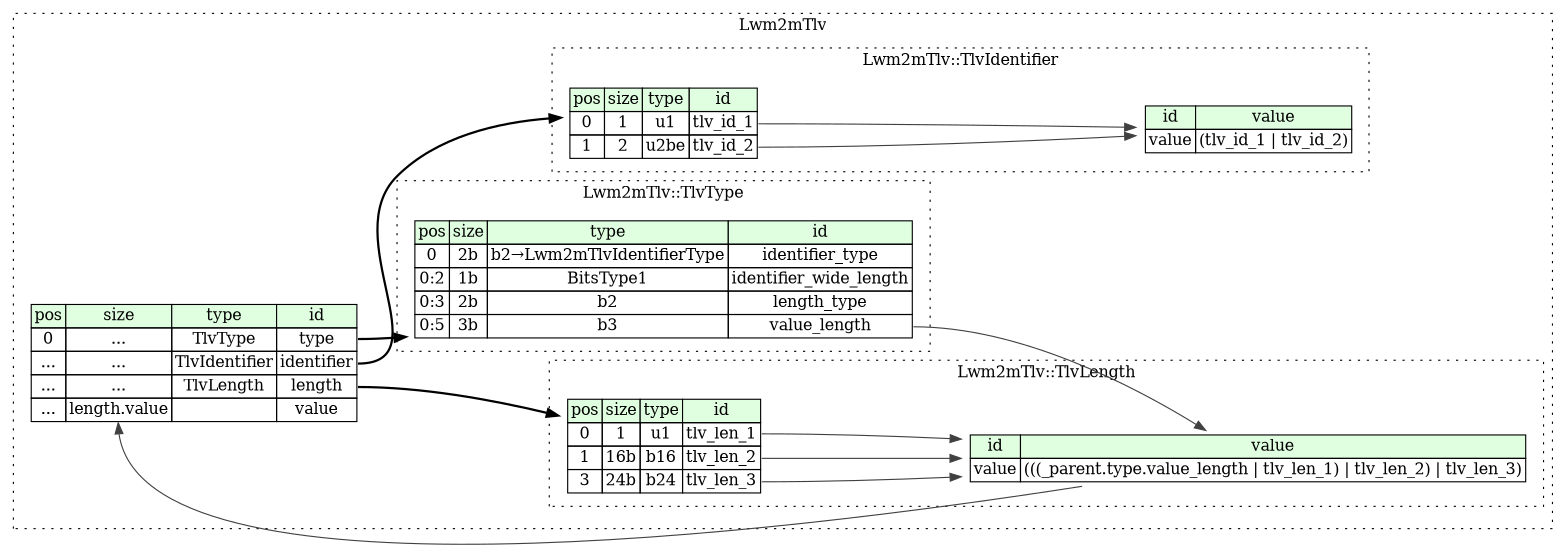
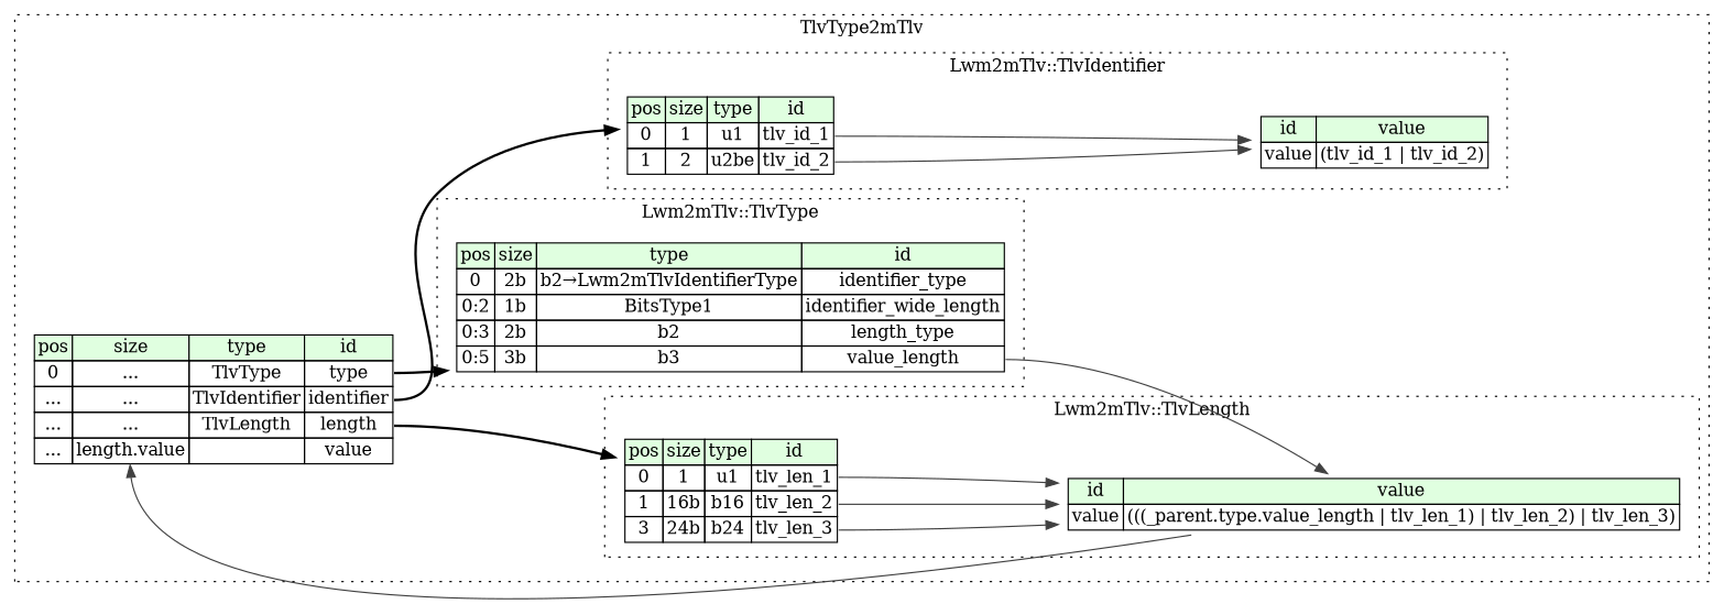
  digraph {
    rankdir=LR
    node [shape=plaintext]
    edge [color="#404040"]
    n1 [label=<<TABLE BORDER="0" CELLBORDER="1" CELLSPACING="0"> 				<TR><TD BGCOLOR="#E0FFE0">pos</TD><TD BGCOLOR="#E0FFE0">size</TD><TD BGCOLOR="#E0FFE0">type</TD><TD BGCOLOR="#E0FFE0">id</TD></TR> 				<TR><TD PORT="tlv_id_1_pos">0</TD><TD PORT="tlv_id_1_size">1</TD><TD>u1</TD><TD PORT="tlv_id_1_type">tlv_id_1</TD></TR> 				<TR><TD PORT="tlv_id_2_pos">1</TD><TD PORT="tlv_id_2_size">2</TD><TD>u2be</TD><TD PORT="tlv_id_2_type">tlv_id_2</TD></TR> 			</TABLE>>]
    n2 [label=<<TABLE BORDER="0" CELLBORDER="1" CELLSPACING="0"> 				<TR><TD BGCOLOR="#E0FFE0">id</TD><TD BGCOLOR="#E0FFE0">value</TD></TR> 				<TR><TD>value</TD><TD>(tlv_id_1 | tlv_id_2)</TD></TR> 			</TABLE>>]
    n3 [label=<<TABLE BORDER="0" CELLBORDER="1" CELLSPACING="0"> 				<TR><TD BGCOLOR="#E0FFE0">pos</TD><TD BGCOLOR="#E0FFE0">size</TD><TD BGCOLOR="#E0FFE0">type</TD><TD BGCOLOR="#E0FFE0">id</TD></TR> 				<TR><TD PORT="tlv_len_1_pos">0</TD><TD PORT="tlv_len_1_size">1</TD><TD>u1</TD><TD PORT="tlv_len_1_type">tlv_len_1</TD></TR> 				<TR><TD PORT="tlv_len_2_pos">1</TD><TD PORT="tlv_len_2_size">16b</TD><TD>b16</TD><TD PORT="tlv_len_2_type">tlv_len_2</TD></TR> 				<TR><TD PORT="tlv_len_3_pos">3</TD><TD PORT="tlv_len_3_size">24b</TD><TD>b24</TD><TD PORT="tlv_len_3_type">tlv_len_3</TD></TR> 			</TABLE>>]
    n4 [label=<<TABLE BORDER="0" CELLBORDER="1" CELLSPACING="0"> 				<TR><TD BGCOLOR="#E0FFE0">id</TD><TD BGCOLOR="#E0FFE0">value</TD></TR> 				<TR><TD>value</TD><TD>(((_parent.type.value_length | tlv_len_1) | tlv_len_2) | tlv_len_3)</TD></TR> 			</TABLE>>]
    n5 [label=<<TABLE BORDER="0" CELLBORDER="1" CELLSPACING="0"> 				<TR><TD BGCOLOR="#E0FFE0">pos</TD><TD BGCOLOR="#E0FFE0">size</TD><TD BGCOLOR="#E0FFE0">type</TD><TD BGCOLOR="#E0FFE0">id</TD></TR> 				<TR><TD PORT="identifier_type_pos">0</TD><TD PORT="identifier_type_size">2b</TD><TD>b2→Lwm2mTlvIdentifierType</TD><TD PORT="identifier_type_type">identifier_type</TD></TR> 				<TR><TD PORT="identifier_wide_length_pos">0:2</TD><TD PORT="identifier_wide_length_size">1b</TD><TD>BitsType1</TD><TD PORT="identifier_wide_length_type">identifier_wide_length</TD></TR> 				<TR><TD PORT="length_type_pos">0:3</TD><TD PORT="length_type_size">2b</TD><TD>b2</TD><TD PORT="length_type_type">length_type</TD></TR> 				<TR><TD PORT="value_length_pos">0:5</TD><TD PORT="value_length_size">3b</TD><TD>b3</TD><TD PORT="value_length_type">value_length</TD></TR> 			</TABLE>>]
    n6 [label=<<TABLE BORDER="0" CELLBORDER="1" CELLSPACING="0"> 			<TR><TD BGCOLOR="#E0FFE0">pos</TD><TD BGCOLOR="#E0FFE0">size</TD><TD BGCOLOR="#E0FFE0">type</TD><TD BGCOLOR="#E0FFE0">id</TD></TR> 			<TR><TD PORT="type_pos">0</TD><TD PORT="type_size">...</TD><TD>TlvType</TD><TD PORT="type_type">type</TD></TR> 			<TR><TD PORT="identifier_pos">...</TD><TD PORT="identifier_size">...</TD><TD>TlvIdentifier</TD><TD PORT="identifier_type">identifier</TD></TR> 			<TR><TD PORT="length_pos">...</TD><TD PORT="length_size">...</TD><TD>TlvLength</TD><TD PORT="length_type">length</TD></TR> 			<TR><TD PORT="value_pos">...</TD><TD PORT="value_size">length.value</TD><TD></TD><TD PORT="value_type">value</TD></TR> 		</TABLE>>]
    subgraph cluster_1 {
-     label=Lwm2mTlv
+     label=TlvType2mTlv
      style=dotted
      n6
      subgraph cluster_2 {
        label="Lwm2mTlv::TlvIdentifier"
        style=dotted
        n1
        n2
      }
      subgraph cluster_3 {
        label="Lwm2mTlv::TlvLength"
        style=dotted
        n3
        n4
      }
      subgraph cluster_4 {
        label="Lwm2mTlv::TlvType"
        style=dotted
        n5
      }
    }
    n1 -> n2 [tailport=tlv_id_1_type]
    n1 -> n2 [tailport=tlv_id_2_type]
    n3 -> n4 [tailport=tlv_len_1_type]
    n3 -> n4 [tailport=tlv_len_2_type]
    n3 -> n4 [tailport=tlv_len_3_type]
    n4 -> n6 [headport=value_size tailport=value_type]
    n5 -> n4 [tailport=value_length_type]
    n6 -> n1 [style=bold tailport=identifier_type color=""]
    n6 -> n3 [style=bold tailport=length_type color=""]
    n6 -> n5 [style=bold tailport=type_type color=""]
  }
